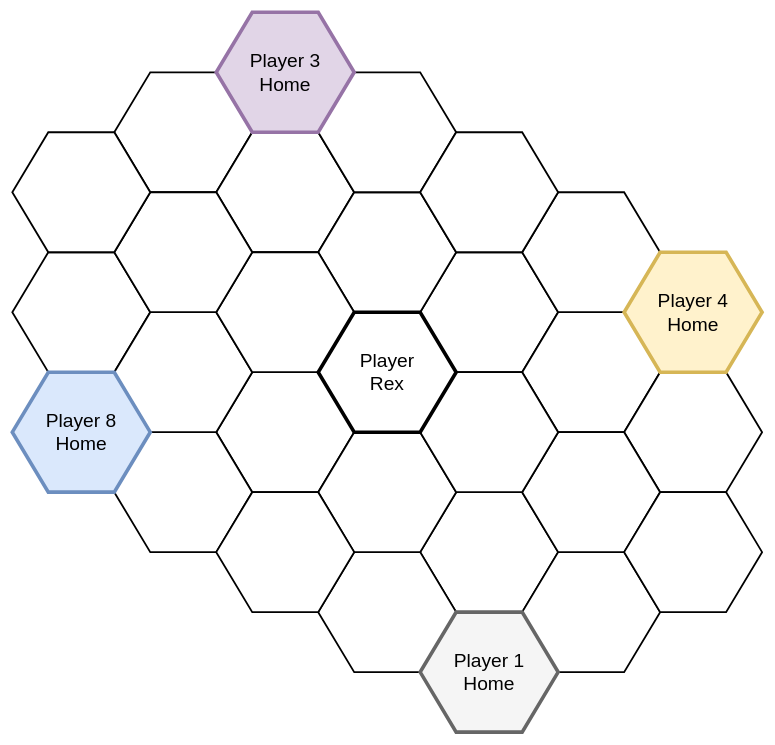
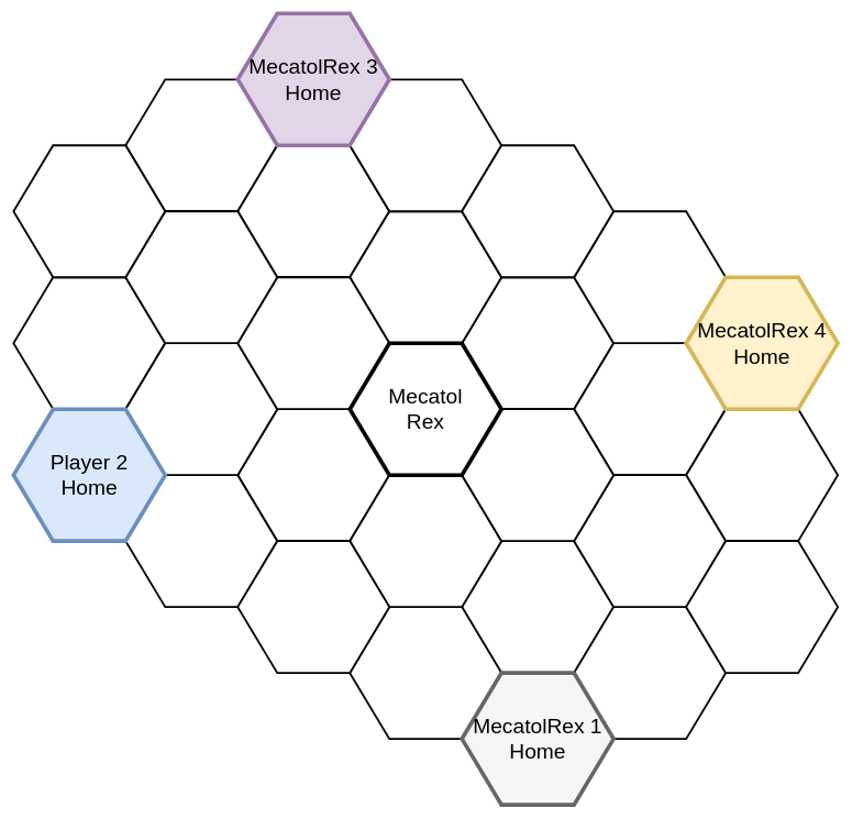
  <mxCell id="0" />
  <mxCell id="1" parent="0" />
  <mxCell id="2" value="" style="shape=hexagon;perimeter=hexagonPerimeter2;whiteSpace=wrap;html=1;fixedSize=1;size=60;fontSize=32;fontFamily=Helvetica;strokeWidth=3;" parent="1" vertex="1"><mxGeometry x="700" y="420" width="230" height="200" as="geometry" /></mxCell>
  <mxCell id="3" value="" style="shape=hexagon;perimeter=hexagonPerimeter2;whiteSpace=wrap;html=1;fixedSize=1;size=60;fontSize=32;fontFamily=Helvetica;strokeWidth=3;" parent="1" vertex="1"><mxGeometry x="870" y="520" width="230" height="200" as="geometry" /></mxCell>
  <mxCell id="4" value="" style="shape=hexagon;perimeter=hexagonPerimeter2;whiteSpace=wrap;html=1;fixedSize=1;size=60;fontSize=32;fontFamily=Helvetica;strokeWidth=3;" parent="1" vertex="1"><mxGeometry x="1040" y="620" width="230" height="200" as="geometry" /></mxCell>
  <mxCell id="5" value="" style="shape=hexagon;perimeter=hexagonPerimeter2;whiteSpace=wrap;html=1;fixedSize=1;size=60;fontSize=32;fontFamily=Helvetica;strokeWidth=3;" parent="1" vertex="1"><mxGeometry x="870" y="320" width="230" height="200" as="geometry" /></mxCell>
  <mxCell id="6" value="" style="shape=hexagon;perimeter=hexagonPerimeter2;whiteSpace=wrap;html=1;fixedSize=1;size=60;fontSize=32;fontFamily=Helvetica;strokeWidth=3;" parent="1" vertex="1"><mxGeometry x="20" y="420" width="230" height="200" as="geometry" /></mxCell>
  <mxCell id="7" value="" style="shape=hexagon;perimeter=hexagonPerimeter2;whiteSpace=wrap;html=1;fixedSize=1;size=60;fontSize=32;fontFamily=Helvetica;strokeWidth=3;" parent="1" vertex="1"><mxGeometry x="360" y="620" width="230" height="200" as="geometry" /></mxCell>
  <mxCell id="8" value="" style="shape=hexagon;perimeter=hexagonPerimeter2;whiteSpace=wrap;html=1;fixedSize=1;size=60;fontSize=32;fontFamily=Helvetica;strokeWidth=3;" parent="1" vertex="1"><mxGeometry x="190" y="720" width="230" height="200" as="geometry" /></mxCell>
  <mxCell id="9" value="" style="shape=hexagon;perimeter=hexagonPerimeter2;whiteSpace=wrap;html=1;fixedSize=1;size=60;fontSize=32;fontFamily=Helvetica;strokeWidth=3;" parent="1" vertex="1"><mxGeometry x="700" y="820" width="230" height="200" as="geometry" /></mxCell>
  <mxCell id="10" value="" style="shape=hexagon;perimeter=hexagonPerimeter2;whiteSpace=wrap;html=1;fixedSize=1;size=60;fontSize=32;fontFamily=Helvetica;strokeWidth=3;" parent="1" vertex="1"><mxGeometry x="530" y="920" width="230" height="200" as="geometry" /></mxCell>
  <mxCell id="11" value="" style="shape=hexagon;perimeter=hexagonPerimeter2;whiteSpace=wrap;html=1;fixedSize=1;size=60;fontSize=32;fontFamily=Helvetica;strokeWidth=3;" parent="1" vertex="1"><mxGeometry x="870" y="920" width="230" height="200" as="geometry" /></mxCell>
  <mxCell id="12" value="" style="shape=hexagon;perimeter=hexagonPerimeter2;whiteSpace=wrap;html=1;fixedSize=1;size=60;fontSize=32;fontFamily=Helvetica;strokeWidth=3;" parent="1" vertex="1"><mxGeometry x="530" y="720" width="230" height="200" as="geometry" /></mxCell>
  <mxCell id="13" value="" style="shape=hexagon;perimeter=hexagonPerimeter2;whiteSpace=wrap;html=1;fixedSize=1;size=60;fontSize=32;fontFamily=Helvetica;strokeWidth=3;" parent="1" vertex="1"><mxGeometry x="190" y="520" width="230" height="200" as="geometry" /></mxCell>
  <mxCell id="14" value="" style="shape=hexagon;perimeter=hexagonPerimeter2;whiteSpace=wrap;html=1;fixedSize=1;size=60;fontSize=32;fontFamily=Helvetica;strokeWidth=3;" parent="1" vertex="1"><mxGeometry x="190" y="120" width="230" height="200" as="geometry" /></mxCell>
  <mxCell id="15" value="" style="shape=hexagon;perimeter=hexagonPerimeter2;whiteSpace=wrap;html=1;fixedSize=1;size=60;fontSize=32;fontFamily=Helvetica;strokeWidth=3;" parent="1" vertex="1"><mxGeometry x="360" y="220" width="230" height="200" as="geometry" /></mxCell>
  <mxCell id="16" value="" style="shape=hexagon;perimeter=hexagonPerimeter2;whiteSpace=wrap;html=1;fixedSize=1;size=60;fontSize=32;fontFamily=Helvetica;strokeWidth=3;" parent="1" vertex="1"><mxGeometry x="530" y="320" width="230" height="200" as="geometry" /></mxCell>
  <mxCell id="17" value="" style="shape=hexagon;perimeter=hexagonPerimeter2;whiteSpace=wrap;html=1;fixedSize=1;size=60;fontSize=32;fontFamily=Helvetica;strokeWidth=3;" parent="1" vertex="1"><mxGeometry x="530" y="120" width="230" height="200" as="geometry" /></mxCell>
  <mxCell id="18" value="" style="shape=hexagon;perimeter=hexagonPerimeter2;whiteSpace=wrap;html=1;fixedSize=1;size=60;fontSize=32;fontFamily=Helvetica;strokeWidth=3;" parent="1" vertex="1"><mxGeometry x="360" y="420" width="230" height="200" as="geometry" /></mxCell>
  <mxCell id="19" value="" style="shape=hexagon;perimeter=hexagonPerimeter2;whiteSpace=wrap;html=1;fixedSize=1;size=60;fontSize=32;fontFamily=Helvetica;strokeWidth=3;" parent="1" vertex="1"><mxGeometry x="870" y="720" width="230" height="200" as="geometry" /></mxCell>
  <mxCell id="20" value="" style="shape=hexagon;perimeter=hexagonPerimeter2;whiteSpace=wrap;html=1;fixedSize=1;size=60;fontSize=32;fontFamily=Helvetica;strokeWidth=3;" parent="1" vertex="1"><mxGeometry x="700" y="620" width="230" height="200" as="geometry" /></mxCell>
  <mxCell id="21" value="" style="shape=hexagon;perimeter=hexagonPerimeter2;whiteSpace=wrap;html=1;fixedSize=1;size=60;fontSize=32;fontFamily=Helvetica;strokeWidth=3;" parent="1" vertex="1"><mxGeometry x="190" y="320" width="230" height="200" as="geometry" /></mxCell>
  <mxCell id="22" value="" style="shape=hexagon;perimeter=hexagonPerimeter2;whiteSpace=wrap;html=1;fixedSize=1;size=60;fontSize=32;fontFamily=Helvetica;strokeWidth=3;" parent="1" vertex="1"><mxGeometry x="700" y="220" width="230" height="200" as="geometry" /></mxCell>
  <mxCell id="23" value="" style="shape=hexagon;perimeter=hexagonPerimeter2;whiteSpace=wrap;html=1;fixedSize=1;size=60;fontSize=32;fontFamily=Helvetica;strokeWidth=3;" parent="1" vertex="1"><mxGeometry x="360" y="820" width="230" height="200" as="geometry" /></mxCell>
  <mxCell id="24" value="" style="shape=hexagon;perimeter=hexagonPerimeter2;whiteSpace=wrap;html=1;fixedSize=1;size=60;fontSize=32;fontFamily=Helvetica;strokeWidth=3;" parent="1" vertex="1"><mxGeometry x="1040" y="820" width="230" height="200" as="geometry" /></mxCell>
  <mxCell id="25" value="" style="shape=hexagon;perimeter=hexagonPerimeter2;whiteSpace=wrap;html=1;fixedSize=1;size=60;fontSize=32;fontFamily=Helvetica;strokeWidth=3;" parent="1" vertex="1"><mxGeometry x="20" y="220" width="230" height="200" as="geometry" /></mxCell>
- <mxCell id="26" value="Player 1&lt;br style=&quot;font-size: 32px;&quot;&gt;Home" style="shape=hexagon;perimeter=hexagonPerimeter2;whiteSpace=wrap;html=1;fixedSize=1;size=60;fontSize=32;fontFamily=Helvetica;strokeWidth=6;fillColor=#f5f5f5;strokeColor=#666666;" parent="1" vertex="1"><mxGeometry x="700" y="1020" width="230" height="200" as="geometry" /></mxCell>
- <mxCell id="27" value="Player 8&lt;br style=&quot;font-size: 32px;&quot;&gt;Home" style="shape=hexagon;perimeter=hexagonPerimeter2;whiteSpace=wrap;html=1;fixedSize=1;size=60;fontSize=32;fontFamily=Helvetica;strokeWidth=6;fillColor=#dae8fc;strokeColor=#6c8ebf;" parent="1" vertex="1"><mxGeometry x="20" y="620" width="230" height="200" as="geometry" /></mxCell>
- <mxCell id="28" value="Player 3&lt;br style=&quot;font-size: 32px;&quot;&gt;Home" style="shape=hexagon;perimeter=hexagonPerimeter2;whiteSpace=wrap;html=1;fixedSize=1;size=60;fontSize=32;fontFamily=Helvetica;strokeWidth=6;fillColor=#e1d5e7;strokeColor=#9673a6;" parent="1" vertex="1"><mxGeometry x="360" y="20" width="230" height="200" as="geometry" /></mxCell>
- <mxCell id="29" value="Player 4&lt;br style=&quot;font-size: 32px;&quot;&gt;Home" style="shape=hexagon;perimeter=hexagonPerimeter2;whiteSpace=wrap;html=1;fixedSize=1;size=60;fontSize=32;fontFamily=Helvetica;strokeWidth=6;fillColor=#fff2cc;strokeColor=#d6b656;" parent="1" vertex="1"><mxGeometry x="1040" y="420" width="230" height="200" as="geometry" /></mxCell>
- <mxCell id="30" value="Player&lt;br style=&quot;font-size: 32px;&quot;&gt;Rex" style="shape=hexagon;perimeter=hexagonPerimeter2;whiteSpace=wrap;html=1;fixedSize=1;size=60;fontSize=32;fontFamily=Helvetica;strokeWidth=6;" parent="1" vertex="1"><mxGeometry x="530" y="520" width="230" height="200" as="geometry" /></mxCell>
+ <mxCell id="26" value="MecatolRex 1&lt;br style=&quot;font-size: 32px;&quot;&gt;Home" style="shape=hexagon;perimeter=hexagonPerimeter2;whiteSpace=wrap;html=1;fixedSize=1;size=60;fontSize=32;fontFamily=Helvetica;strokeWidth=6;fillColor=#f5f5f5;strokeColor=#666666;" parent="1" vertex="1"><mxGeometry x="700" y="1020" width="230" height="200" as="geometry" /></mxCell>
+ <mxCell id="27" value="Player 2&lt;br style=&quot;font-size: 32px;&quot;&gt;Home" style="shape=hexagon;perimeter=hexagonPerimeter2;whiteSpace=wrap;html=1;fixedSize=1;size=60;fontSize=32;fontFamily=Helvetica;strokeWidth=6;fillColor=#dae8fc;strokeColor=#6c8ebf;" parent="1" vertex="1"><mxGeometry x="20" y="620" width="230" height="200" as="geometry" /></mxCell>
+ <mxCell id="28" value="MecatolRex 3&lt;br style=&quot;font-size: 32px;&quot;&gt;Home" style="shape=hexagon;perimeter=hexagonPerimeter2;whiteSpace=wrap;html=1;fixedSize=1;size=60;fontSize=32;fontFamily=Helvetica;strokeWidth=6;fillColor=#e1d5e7;strokeColor=#9673a6;" parent="1" vertex="1"><mxGeometry x="360" y="20" width="230" height="200" as="geometry" /></mxCell>
+ <mxCell id="29" value="MecatolRex 4&lt;br style=&quot;font-size: 32px;&quot;&gt;Home" style="shape=hexagon;perimeter=hexagonPerimeter2;whiteSpace=wrap;html=1;fixedSize=1;size=60;fontSize=32;fontFamily=Helvetica;strokeWidth=6;fillColor=#fff2cc;strokeColor=#d6b656;" parent="1" vertex="1"><mxGeometry x="1040" y="420" width="230" height="200" as="geometry" /></mxCell>
+ <mxCell id="30" value="Mecatol&lt;br style=&quot;font-size: 32px;&quot;&gt;Rex" style="shape=hexagon;perimeter=hexagonPerimeter2;whiteSpace=wrap;html=1;fixedSize=1;size=60;fontSize=32;fontFamily=Helvetica;strokeWidth=6;" parent="1" vertex="1"><mxGeometry x="530" y="520" width="230" height="200" as="geometry" /></mxCell>
